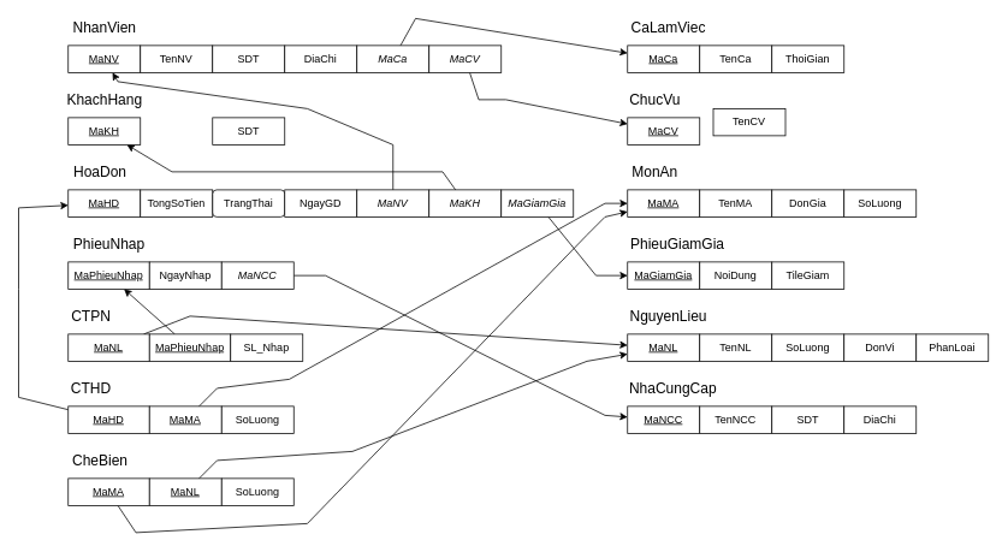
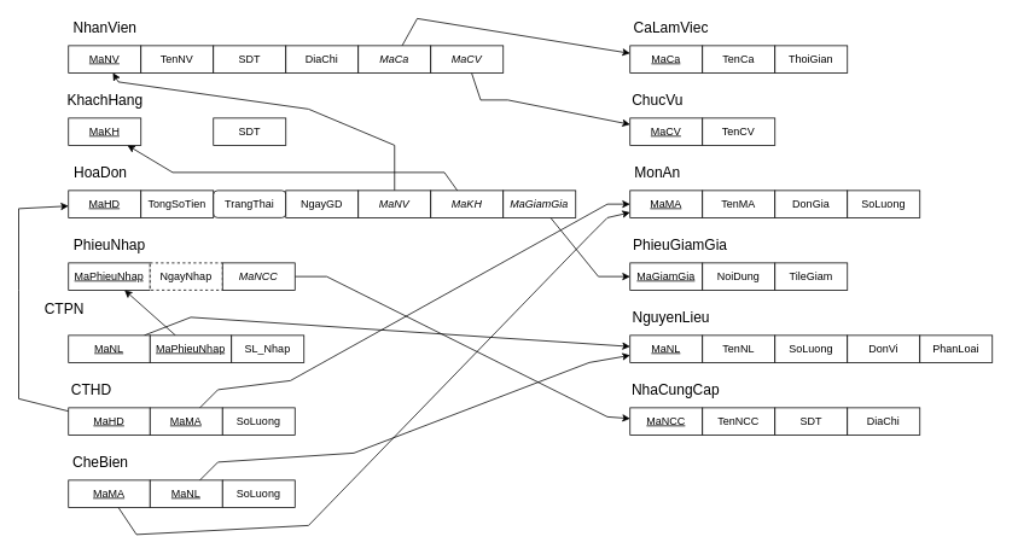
  <mxCell id="0" />
  <mxCell id="1" parent="0" />
  <mxCell id="2" value="MaNV" style="rounded=0;whiteSpace=wrap;html=1;fontStyle=4" parent="1" vertex="1"><mxGeometry x="75" y="50" width="80" height="30" as="geometry" /></mxCell>
  <mxCell id="3" value="TenNV" style="rounded=0;whiteSpace=wrap;html=1;" parent="1" vertex="1"><mxGeometry x="155" y="50" width="80" height="30" as="geometry" /></mxCell>
  <mxCell id="4" value="SDT" style="rounded=0;whiteSpace=wrap;html=1;" parent="1" vertex="1"><mxGeometry x="235" y="50" width="80" height="30" as="geometry" /></mxCell>
  <mxCell id="5" value="DiaChi" style="rounded=0;whiteSpace=wrap;html=1;" parent="1" vertex="1"><mxGeometry x="315" y="50" width="80" height="30" as="geometry" /></mxCell>
  <mxCell id="6" style="edgeStyle=none;rounded=0;orthogonalLoop=1;jettySize=auto;html=1;elbow=vertical;" edge="1" parent="1" source="7" target="42"><mxGeometry relative="1" as="geometry"><Array as="points"><mxPoint x="460" y="20" /></Array></mxGeometry></mxCell>
  <mxCell id="7" value="MaCa" style="rounded=0;whiteSpace=wrap;html=1;fontStyle=2;align=center;" parent="1" vertex="1"><mxGeometry x="395" y="50" width="80" height="30" as="geometry" /></mxCell>
  <mxCell id="8" style="edgeStyle=none;rounded=0;orthogonalLoop=1;jettySize=auto;html=1;elbow=vertical;" edge="1" parent="1" source="9" target="46"><mxGeometry relative="1" as="geometry"><Array as="points"><mxPoint x="530" y="110" /><mxPoint x="560" y="110" /></Array></mxGeometry></mxCell>
  <mxCell id="9" value="MaCV" style="rounded=0;whiteSpace=wrap;html=1;fontStyle=2" parent="1" vertex="1"><mxGeometry x="475" y="50" width="80" height="30" as="geometry" /></mxCell>
  <mxCell id="10" value="NhanVien" style="text;html=1;align=center;verticalAlign=middle;resizable=0;points=[];autosize=1;strokeColor=none;fillColor=none;fontSize=16;" parent="1" vertex="1"><mxGeometry x="70" y="20" width="90" height="20" as="geometry" /></mxCell>
  <mxCell id="11" value="MaHD" style="rounded=0;whiteSpace=wrap;html=1;fontStyle=4" vertex="1" parent="1"><mxGeometry x="75" y="210" width="80" height="30" as="geometry" /></mxCell>
  <mxCell id="12" value="TongSoTien" style="rounded=0;whiteSpace=wrap;html=1;" vertex="1" parent="1"><mxGeometry x="155" y="210" width="80" height="30" as="geometry" /></mxCell>
  <mxCell id="13" value="TrangThai" style="whiteSpace=wrap;html=1;rounded=1;" vertex="1" parent="1"><mxGeometry x="235" y="210" width="80" height="30" as="geometry" /></mxCell>
  <mxCell id="14" value="NgayGD" style="rounded=0;whiteSpace=wrap;html=1;" vertex="1" parent="1"><mxGeometry x="315" y="210" width="80" height="30" as="geometry" /></mxCell>
  <mxCell id="15" style="edgeStyle=none;rounded=0;orthogonalLoop=1;jettySize=auto;html=1;elbow=vertical;" edge="1" parent="1" source="16" target="2"><mxGeometry relative="1" as="geometry"><Array as="points"><mxPoint x="435" y="160" /><mxPoint x="340" y="120" /><mxPoint x="130" y="90" /></Array></mxGeometry></mxCell>
  <mxCell id="16" value="MaNV" style="rounded=0;whiteSpace=wrap;html=1;fontStyle=2;align=center;" vertex="1" parent="1"><mxGeometry x="395" y="210" width="80" height="30" as="geometry" /></mxCell>
  <mxCell id="17" style="edgeStyle=none;rounded=0;orthogonalLoop=1;jettySize=auto;html=1;elbow=vertical;" edge="1" parent="1" source="18" target="73"><mxGeometry relative="1" as="geometry"><Array as="points"><mxPoint x="490" y="190" /><mxPoint x="190" y="190" /></Array></mxGeometry></mxCell>
  <mxCell id="18" value="MaKH" style="rounded=0;whiteSpace=wrap;html=1;fontStyle=2" vertex="1" parent="1"><mxGeometry x="475" y="210" width="80" height="30" as="geometry" /></mxCell>
  <mxCell id="19" value="HoaDon" style="text;html=1;align=center;verticalAlign=middle;resizable=0;points=[];autosize=1;strokeColor=none;fillColor=none;fontSize=16;" vertex="1" parent="1"><mxGeometry x="75" y="180" width="70" height="20" as="geometry" /></mxCell>
  <mxCell id="20" style="edgeStyle=none;rounded=0;orthogonalLoop=1;jettySize=auto;html=1;elbow=vertical;" edge="1" parent="1" source="21" target="27"><mxGeometry relative="1" as="geometry"><Array as="points"><mxPoint x="660" y="305" /></Array></mxGeometry></mxCell>
  <mxCell id="21" value="MaGiamGia" style="rounded=0;whiteSpace=wrap;html=1;fontStyle=2" vertex="1" parent="1"><mxGeometry x="555" y="210" width="80" height="30" as="geometry" /></mxCell>
  <mxCell id="22" value="MaMA" style="rounded=0;whiteSpace=wrap;html=1;fontStyle=4" vertex="1" parent="1"><mxGeometry x="695" y="210" width="80" height="30" as="geometry" /></mxCell>
  <mxCell id="23" value="TenMA" style="rounded=0;whiteSpace=wrap;html=1;" vertex="1" parent="1"><mxGeometry x="775" y="210" width="80" height="30" as="geometry" /></mxCell>
  <mxCell id="24" value="DonGia" style="rounded=0;whiteSpace=wrap;html=1;" vertex="1" parent="1"><mxGeometry x="855" y="210" width="80" height="30" as="geometry" /></mxCell>
  <mxCell id="25" value="SoLuong" style="rounded=0;whiteSpace=wrap;html=1;" vertex="1" parent="1"><mxGeometry x="935" y="210" width="80" height="30" as="geometry" /></mxCell>
  <mxCell id="26" value="MonAn" style="text;html=1;align=center;verticalAlign=middle;resizable=0;points=[];autosize=1;strokeColor=none;fillColor=none;fontSize=16;" vertex="1" parent="1"><mxGeometry x="690" y="180" width="70" height="20" as="geometry" /></mxCell>
  <mxCell id="27" value="MaGiamGia" style="rounded=0;whiteSpace=wrap;html=1;fontStyle=4" vertex="1" parent="1"><mxGeometry x="695" y="290" width="80" height="30" as="geometry" /></mxCell>
  <mxCell id="28" value="NoiDung" style="rounded=0;whiteSpace=wrap;html=1;" vertex="1" parent="1"><mxGeometry x="775" y="290" width="80" height="30" as="geometry" /></mxCell>
  <mxCell id="29" value="TileGiam" style="rounded=0;whiteSpace=wrap;html=1;" vertex="1" parent="1"><mxGeometry x="855" y="290" width="80" height="30" as="geometry" /></mxCell>
  <mxCell id="30" value="PhieuGiamGia" style="text;html=1;align=center;verticalAlign=middle;resizable=0;points=[];autosize=1;strokeColor=none;fillColor=none;fontSize=16;" vertex="1" parent="1"><mxGeometry x="690" y="260" width="120" height="20" as="geometry" /></mxCell>
  <mxCell id="31" value="MaNL" style="rounded=0;whiteSpace=wrap;html=1;fontStyle=4" vertex="1" parent="1"><mxGeometry x="695" y="370" width="80" height="30" as="geometry" /></mxCell>
  <mxCell id="32" value="TenNL" style="rounded=0;whiteSpace=wrap;html=1;" vertex="1" parent="1"><mxGeometry x="775" y="370" width="80" height="30" as="geometry" /></mxCell>
  <mxCell id="33" value="SoLuong" style="rounded=0;whiteSpace=wrap;html=1;" vertex="1" parent="1"><mxGeometry x="855" y="370" width="80" height="30" as="geometry" /></mxCell>
  <mxCell id="34" value="DonVi" style="rounded=0;whiteSpace=wrap;html=1;" vertex="1" parent="1"><mxGeometry x="935" y="370" width="80" height="30" as="geometry" /></mxCell>
  <mxCell id="35" value="PhanLoai" style="rounded=0;whiteSpace=wrap;html=1;fontStyle=0;align=center;" vertex="1" parent="1"><mxGeometry x="1015" y="370" width="80" height="30" as="geometry" /></mxCell>
  <mxCell id="36" value="NguyenLieu" style="text;html=1;align=center;verticalAlign=middle;resizable=0;points=[];autosize=1;strokeColor=none;fillColor=none;fontSize=16;" vertex="1" parent="1"><mxGeometry x="690" y="340" width="100" height="20" as="geometry" /></mxCell>
  <mxCell id="37" value="MaNCC" style="rounded=0;whiteSpace=wrap;html=1;fontStyle=4" vertex="1" parent="1"><mxGeometry x="695" y="450" width="80" height="30" as="geometry" /></mxCell>
  <mxCell id="38" value="TenNCC" style="rounded=0;whiteSpace=wrap;html=1;" vertex="1" parent="1"><mxGeometry x="775" y="450" width="80" height="30" as="geometry" /></mxCell>
  <mxCell id="39" value="SDT" style="rounded=0;whiteSpace=wrap;html=1;" vertex="1" parent="1"><mxGeometry x="855" y="450" width="80" height="30" as="geometry" /></mxCell>
  <mxCell id="40" value="DiaChi" style="rounded=0;whiteSpace=wrap;html=1;" vertex="1" parent="1"><mxGeometry x="935" y="450" width="80" height="30" as="geometry" /></mxCell>
  <mxCell id="41" value="NhaCungCap" style="text;html=1;align=center;verticalAlign=middle;resizable=0;points=[];autosize=1;strokeColor=none;fillColor=none;fontSize=16;" vertex="1" parent="1"><mxGeometry x="690" y="420" width="110" height="20" as="geometry" /></mxCell>
  <mxCell id="42" value="MaCa" style="rounded=0;whiteSpace=wrap;html=1;fontStyle=4" vertex="1" parent="1"><mxGeometry x="695" y="50" width="80" height="30" as="geometry" /></mxCell>
  <mxCell id="43" value="TenCa" style="rounded=0;whiteSpace=wrap;html=1;" vertex="1" parent="1"><mxGeometry x="775" y="50" width="80" height="30" as="geometry" /></mxCell>
  <mxCell id="44" value="ThoiGian" style="rounded=0;whiteSpace=wrap;html=1;" vertex="1" parent="1"><mxGeometry x="855" y="50" width="80" height="30" as="geometry" /></mxCell>
  <mxCell id="45" value="CaLamViec" style="text;html=1;align=center;verticalAlign=middle;resizable=0;points=[];autosize=1;strokeColor=none;fillColor=none;fontSize=16;" vertex="1" parent="1"><mxGeometry x="690" y="20" width="100" height="20" as="geometry" /></mxCell>
  <mxCell id="46" value="MaCV" style="rounded=0;whiteSpace=wrap;html=1;fontStyle=4" vertex="1" parent="1"><mxGeometry x="695" y="130" width="80" height="30" as="geometry" /></mxCell>
- <mxCell id="47" value="TenCV" style="rounded=0;whiteSpace=wrap;html=1;" vertex="1" parent="1"><mxGeometry x="790" y="120" width="80" height="30" as="geometry" /></mxCell>
+ <mxCell id="47" value="TenCV" style="rounded=0;whiteSpace=wrap;html=1;" vertex="1" parent="1"><mxGeometry x="775" y="130" width="80" height="30" as="geometry" /></mxCell>
  <mxCell id="48" value="ChucVu" style="text;html=1;align=center;verticalAlign=middle;resizable=0;points=[];autosize=1;strokeColor=none;fillColor=none;fontSize=16;" vertex="1" parent="1"><mxGeometry x="690" y="100" width="70" height="20" as="geometry" /></mxCell>
  <mxCell id="49" value="MaPhieuNhap" style="rounded=0;whiteSpace=wrap;html=1;fontStyle=4" vertex="1" parent="1"><mxGeometry x="75" y="290" width="90" height="30" as="geometry" /></mxCell>
- <mxCell id="50" value="NgayNhap" style="rounded=0;whiteSpace=wrap;html=1;" vertex="1" parent="1"><mxGeometry x="165" y="290" width="80" height="30" as="geometry" /></mxCell>
+ <mxCell id="50" value="NgayNhap" style="rounded=0;whiteSpace=wrap;html=1;dashed=1;" vertex="1" parent="1"><mxGeometry x="165" y="290" width="80" height="30" as="geometry" /></mxCell>
  <mxCell id="51" value="PhieuNhap" style="text;html=1;align=center;verticalAlign=middle;resizable=0;points=[];autosize=1;strokeColor=none;fillColor=none;fontSize=16;" vertex="1" parent="1"><mxGeometry x="75" y="260" width="90" height="20" as="geometry" /></mxCell>
  <mxCell id="52" style="edgeStyle=none;rounded=0;orthogonalLoop=1;jettySize=auto;html=1;elbow=vertical;" edge="1" parent="1" source="53" target="37"><mxGeometry relative="1" as="geometry"><Array as="points"><mxPoint x="360" y="305" /><mxPoint x="670" y="460" /></Array></mxGeometry></mxCell>
  <mxCell id="53" value="MaNCC" style="rounded=0;whiteSpace=wrap;html=1;fontStyle=2" vertex="1" parent="1"><mxGeometry x="245" y="290" width="80" height="30" as="geometry" /></mxCell>
  <mxCell id="54" style="edgeStyle=none;rounded=0;orthogonalLoop=1;jettySize=auto;html=1;elbow=vertical;" edge="1" parent="1" source="55" target="31"><mxGeometry relative="1" as="geometry"><Array as="points"><mxPoint x="210" y="350" /></Array></mxGeometry></mxCell>
  <mxCell id="55" value="MaNL" style="rounded=0;whiteSpace=wrap;html=1;fontStyle=4" vertex="1" parent="1"><mxGeometry x="75" y="370" width="90" height="30" as="geometry" /></mxCell>
  <mxCell id="56" style="edgeStyle=none;rounded=0;orthogonalLoop=1;jettySize=auto;html=1;elbow=vertical;" edge="1" parent="1" source="57" target="49"><mxGeometry relative="1" as="geometry" /></mxCell>
  <mxCell id="57" value="MaPhieuNhap" style="rounded=0;whiteSpace=wrap;html=1;fontStyle=4" vertex="1" parent="1"><mxGeometry x="165" y="370" width="90" height="30" as="geometry" /></mxCell>
- <mxCell id="58" value="CTPN" style="text;html=1;align=center;verticalAlign=middle;resizable=0;points=[];autosize=1;strokeColor=none;fillColor=none;fontSize=16;" vertex="1" parent="1"><mxGeometry x="70" y="340" width="60" height="20" as="geometry" /></mxCell>
+ <mxCell id="58" value="CTPN" style="text;html=1;align=center;verticalAlign=middle;resizable=0;points=[];autosize=1;strokeColor=none;fillColor=none;fontSize=16;" vertex="1" parent="1"><mxGeometry x="40" y="330" width="60" height="20" as="geometry" /></mxCell>
  <mxCell id="59" value="SL_Nhap" style="rounded=0;whiteSpace=wrap;html=1;fontStyle=0" vertex="1" parent="1"><mxGeometry x="255" y="370" width="80" height="30" as="geometry" /></mxCell>
  <mxCell id="60" style="edgeStyle=none;rounded=0;orthogonalLoop=1;jettySize=auto;html=1;elbow=vertical;" edge="1" parent="1" source="61" target="11"><mxGeometry relative="1" as="geometry"><Array as="points"><mxPoint x="20" y="440" /><mxPoint x="20" y="320" /><mxPoint x="20" y="230" /></Array></mxGeometry></mxCell>
  <mxCell id="61" value="MaHD" style="rounded=0;whiteSpace=wrap;html=1;fontStyle=4" vertex="1" parent="1"><mxGeometry x="75" y="450" width="90" height="30" as="geometry" /></mxCell>
  <mxCell id="62" style="edgeStyle=none;rounded=0;orthogonalLoop=1;jettySize=auto;html=1;elbow=vertical;" edge="1" parent="1" source="63" target="22"><mxGeometry relative="1" as="geometry"><Array as="points"><mxPoint x="240" y="430" /><mxPoint x="320" y="420" /><mxPoint x="670" y="225" /></Array></mxGeometry></mxCell>
  <mxCell id="63" value="MaMA" style="rounded=0;whiteSpace=wrap;html=1;fontStyle=4" vertex="1" parent="1"><mxGeometry x="165" y="450" width="80" height="30" as="geometry" /></mxCell>
  <mxCell id="64" value="CTHD" style="text;html=1;align=center;verticalAlign=middle;resizable=0;points=[];autosize=1;strokeColor=none;fillColor=none;fontSize=16;" vertex="1" parent="1"><mxGeometry x="70" y="420" width="60" height="20" as="geometry" /></mxCell>
  <mxCell id="65" value="SoLuong" style="rounded=0;whiteSpace=wrap;html=1;fontStyle=0" vertex="1" parent="1"><mxGeometry x="245" y="450" width="80" height="30" as="geometry" /></mxCell>
  <mxCell id="66" style="edgeStyle=none;rounded=0;orthogonalLoop=1;jettySize=auto;html=1;elbow=vertical;" edge="1" parent="1" source="67" target="22"><mxGeometry relative="1" as="geometry"><Array as="points"><mxPoint x="150" y="590" /><mxPoint x="340" y="580" /><mxPoint x="650" y="260" /><mxPoint x="670" y="240" /></Array></mxGeometry></mxCell>
  <mxCell id="67" value="MaMA" style="rounded=0;whiteSpace=wrap;html=1;fontStyle=4" vertex="1" parent="1"><mxGeometry x="75" y="530" width="90" height="30" as="geometry" /></mxCell>
  <mxCell id="68" style="edgeStyle=none;rounded=0;orthogonalLoop=1;jettySize=auto;html=1;elbow=vertical;" edge="1" parent="1" source="69" target="31"><mxGeometry relative="1" as="geometry"><Array as="points"><mxPoint x="240" y="510" /><mxPoint x="390" y="500" /><mxPoint x="650" y="400" /></Array></mxGeometry></mxCell>
  <mxCell id="69" value="MaNL" style="rounded=0;whiteSpace=wrap;html=1;fontStyle=4" vertex="1" parent="1"><mxGeometry x="165" y="530" width="80" height="30" as="geometry" /></mxCell>
  <mxCell id="70" value="CheBien" style="text;html=1;align=center;verticalAlign=middle;resizable=0;points=[];autosize=1;strokeColor=none;fillColor=none;fontSize=16;" vertex="1" parent="1"><mxGeometry x="70" y="500" width="80" height="20" as="geometry" /></mxCell>
  <mxCell id="71" value="SoLuong" style="rounded=0;whiteSpace=wrap;html=1;fontStyle=0" vertex="1" parent="1"><mxGeometry x="245" y="530" width="80" height="30" as="geometry" /></mxCell>
  <mxCell id="72" style="edgeStyle=none;rounded=0;orthogonalLoop=1;jettySize=auto;html=1;exitX=0.5;exitY=1;exitDx=0;exitDy=0;elbow=vertical;" edge="1" parent="1" source="37" target="37"><mxGeometry relative="1" as="geometry" /></mxCell>
  <mxCell id="73" value="MaKH" style="rounded=0;whiteSpace=wrap;html=1;fontStyle=4" vertex="1" parent="1"><mxGeometry x="75" y="130" width="80" height="30" as="geometry" /></mxCell>
  <mxCell id="74" value="SDT" style="rounded=0;whiteSpace=wrap;html=1;" vertex="1" parent="1"><mxGeometry x="235" y="130" width="80" height="30" as="geometry" /></mxCell>
  <mxCell id="75" value="KhachHang" style="text;html=1;align=center;verticalAlign=middle;resizable=0;points=[];autosize=1;strokeColor=none;fillColor=none;fontSize=16;" vertex="1" parent="1"><mxGeometry x="65" y="100" width="100" height="20" as="geometry" /></mxCell>
